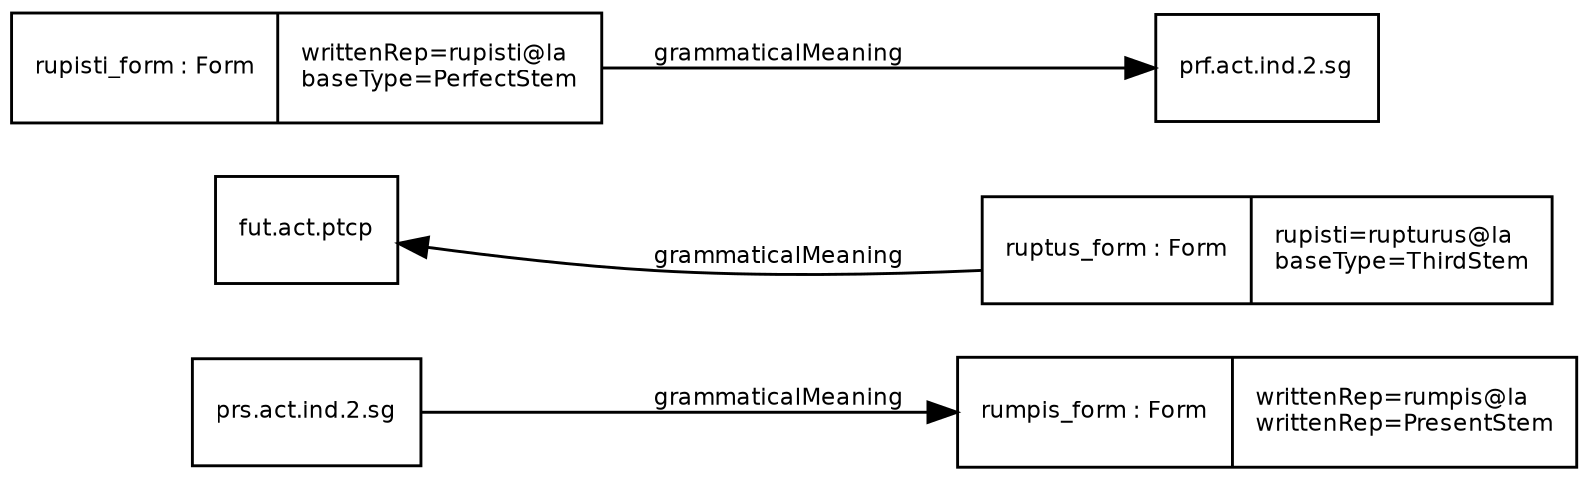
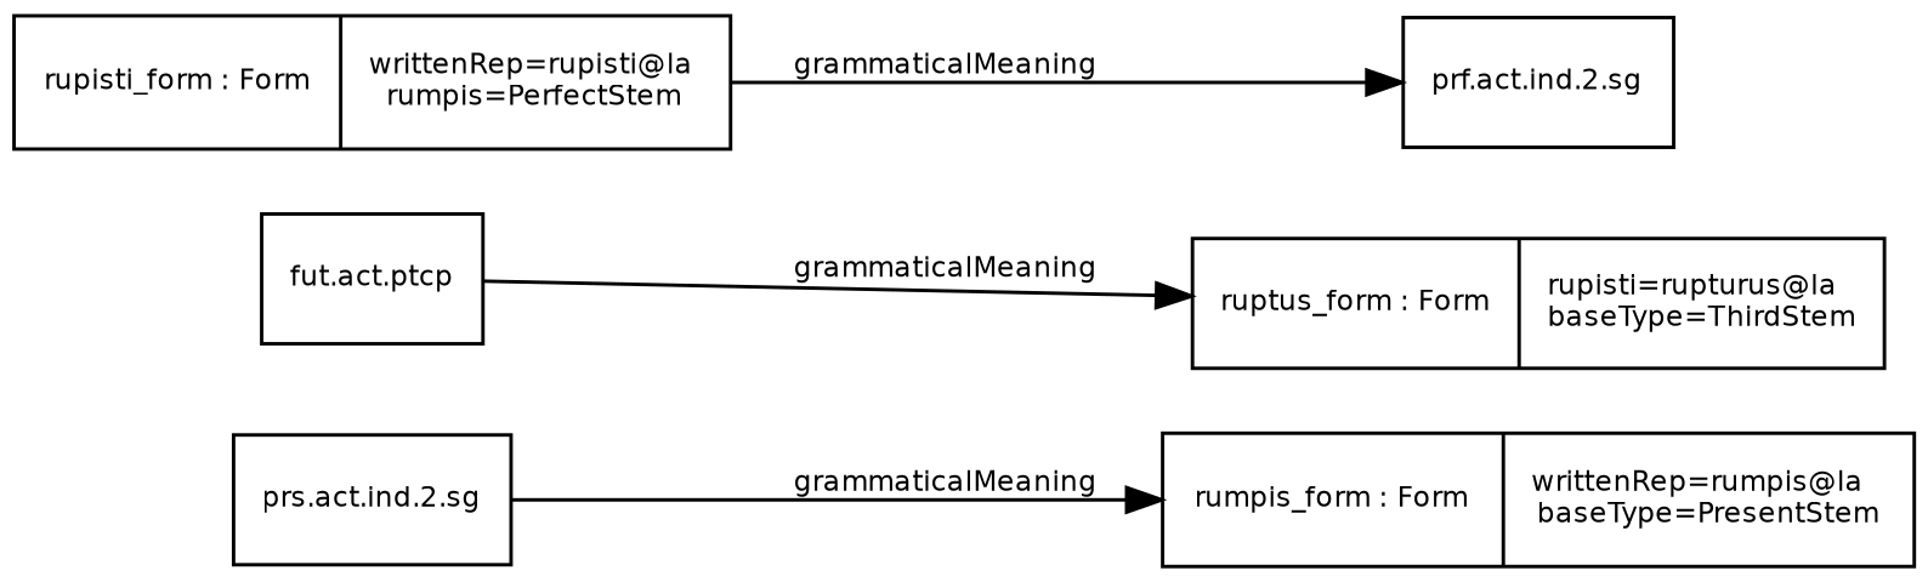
  digraph {
    fontname="Bitstream Vera Sans"
    fontsize=8
    rankdir=LR
    node [fontname="Bitstream Vera Sans" fontsize=8 shape=record]
    edge [fontname="Bitstream Vera Sans" fontsize=8]
    n1 [label="{prs.act.ind.2.sg}"]
-   n2 [label="{rumpis_form : Form|writtenRep=rumpis@la\lwrittenRep=PresentStem}"]
+   n2 [label="{rumpis_form : Form|writtenRep=rumpis@la\lbaseType=PresentStem}"]
    n3 [label="{fut.act.ptcp}"]
    n4 [label="{ruptus_form : Form|rupisti=rupturus@la\lbaseType=ThirdStem}"]
    n5 [label="{prf.act.ind.2.sg}"]
-   n6 [label="{rupisti_form : Form|writtenRep=rupisti@la\lbaseType=PerfectStem}"]
+   n6 [label="{rupisti_form : Form|writtenRep=rupisti@la\lrumpis=PerfectStem}"]
    n1 -> n2 [label=grammaticalMeaning]
-   n4 -> n3 [label=grammaticalMeaning]
+   n3 -> n4 [label=grammaticalMeaning]
    n6 -> n5 [label=grammaticalMeaning]
  }
